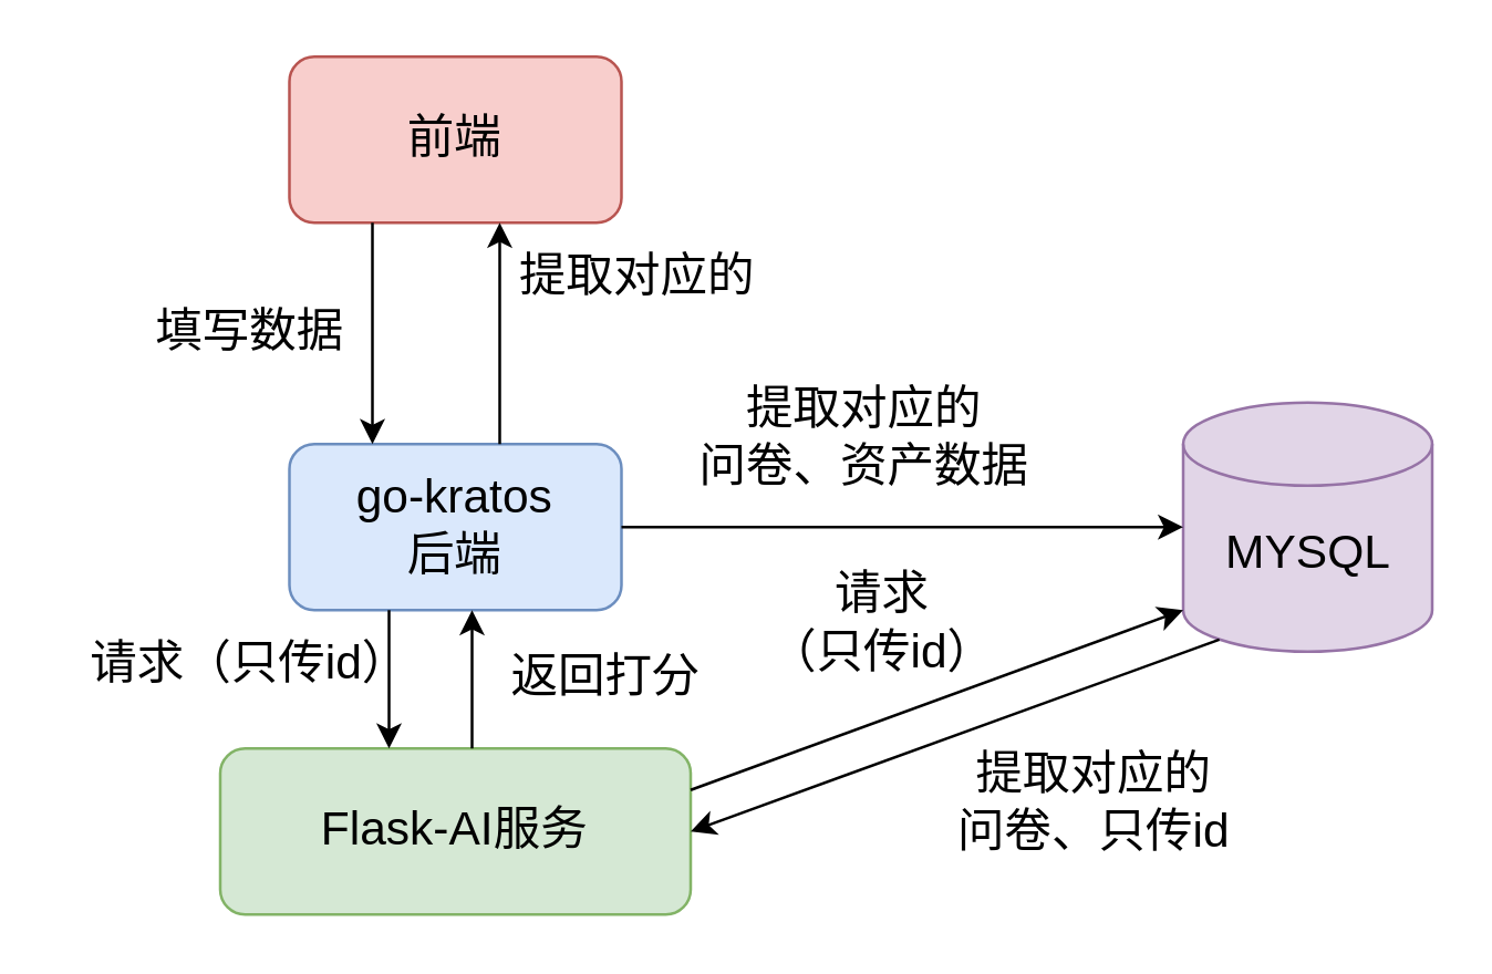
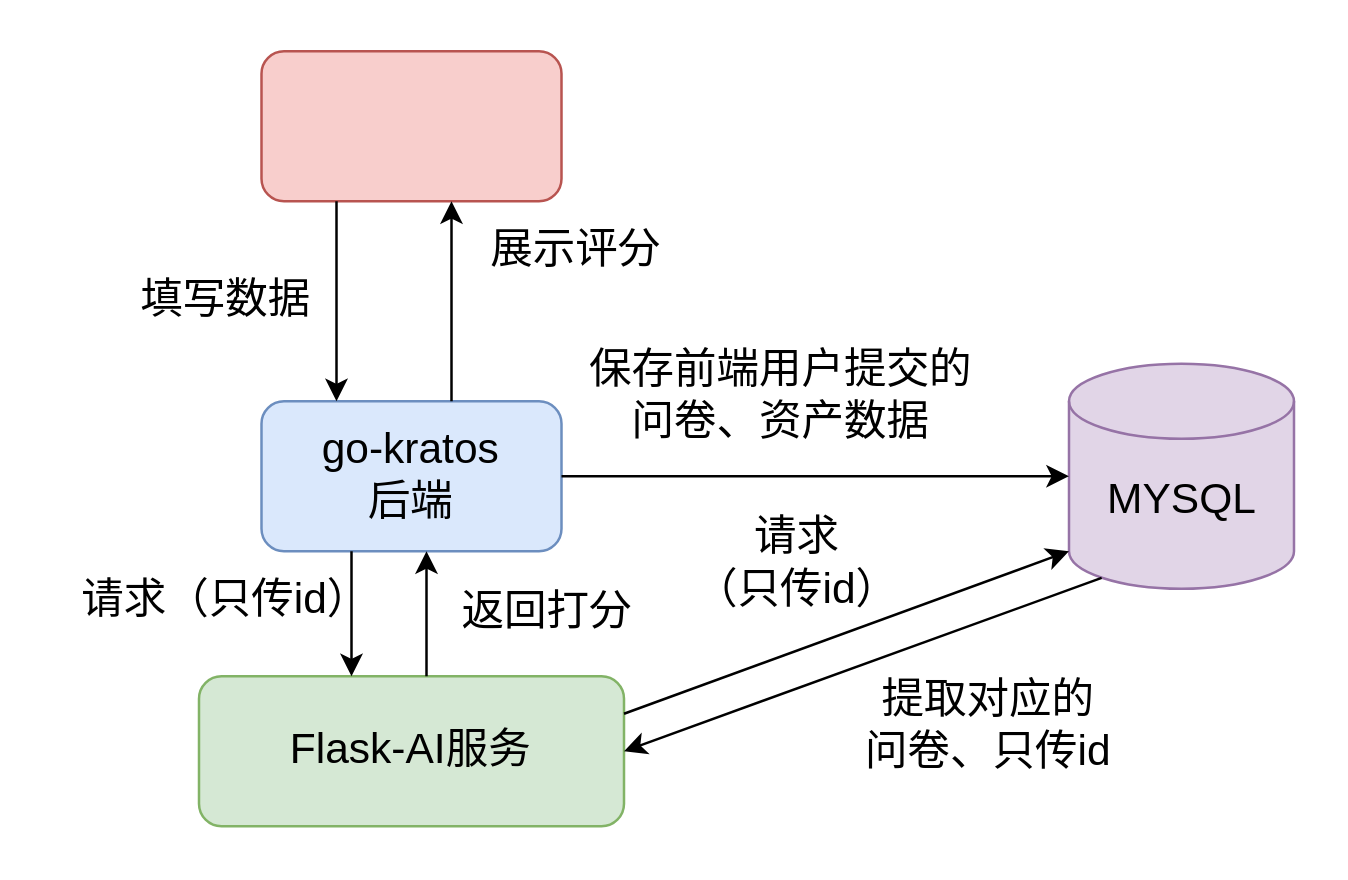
  <mxCell id="0" />
  <mxCell id="1" parent="0" />
  <mxCell id="2" value="" style="rounded=1;whiteSpace=wrap;html=1;fillColor=#f8cecc;strokeColor=#b85450;" vertex="1" parent="1"><mxGeometry x="104" y="20" width="120" height="60" as="geometry" /></mxCell>
  <mxCell id="3" value="" style="rounded=1;whiteSpace=wrap;html=1;fillColor=#dae8fc;strokeColor=#6c8ebf;" vertex="1" parent="1"><mxGeometry x="104" y="160" width="120" height="60" as="geometry" /></mxCell>
- <mxCell id="4" value="&lt;font style=&quot;font-size: 17px;&quot;&gt;前端&lt;/font&gt;" style="text;strokeColor=none;align=center;fillColor=none;html=1;verticalAlign=middle;whiteSpace=wrap;rounded=0;" vertex="1" parent="1"><mxGeometry x="134" y="35" width="60" height="30" as="geometry" /></mxCell>
  <mxCell id="5" value="&lt;font style=&quot;font-size: 17px;&quot;&gt;go-kratos&lt;br&gt;后端&lt;/font&gt;" style="text;strokeColor=none;align=center;fillColor=none;html=1;verticalAlign=middle;whiteSpace=wrap;rounded=0;" vertex="1" parent="1"><mxGeometry x="111" y="175" width="106" height="30" as="geometry" /></mxCell>
  <mxCell id="6" value="" style="rounded=1;whiteSpace=wrap;html=1;fillColor=#d5e8d4;strokeColor=#82b366;" vertex="1" parent="1"><mxGeometry x="79" y="270" width="170" height="60" as="geometry" /></mxCell>
  <mxCell id="7" value="&lt;font style=&quot;font-size: 17px;&quot;&gt;Flask-AI服务&lt;/font&gt;" style="text;strokeColor=none;align=center;fillColor=none;html=1;verticalAlign=middle;whiteSpace=wrap;rounded=0;" vertex="1" parent="1"><mxGeometry x="106" y="285" width="116" height="30" as="geometry" /></mxCell>
  <mxCell id="8" value="" style="shape=cylinder3;whiteSpace=wrap;html=1;boundedLbl=1;backgroundOutline=1;size=15;fillColor=#e1d5e7;strokeColor=#9673a6;" vertex="1" parent="1"><mxGeometry x="427" y="145" width="90" height="90" as="geometry" /></mxCell>
  <mxCell id="9" value="&lt;font style=&quot;font-size: 17px;&quot;&gt;MYSQL&lt;/font&gt;" style="text;strokeColor=none;align=center;fillColor=none;html=1;verticalAlign=middle;whiteSpace=wrap;rounded=0;" vertex="1" parent="1"><mxGeometry x="430.5" y="175" width="83" height="50" as="geometry" /></mxCell>
  <mxCell id="10" value="&lt;font style=&quot;font-size: 17px;&quot;&gt;请求（只传id）&lt;br&gt;&lt;/font&gt;" style="text;strokeColor=none;align=center;fillColor=none;html=1;verticalAlign=middle;whiteSpace=wrap;rounded=0;" vertex="1" parent="1"><mxGeometry x="20" y="225" width="140" height="30" as="geometry" /></mxCell>
  <mxCell id="11" value="&lt;font style=&quot;font-size: 17px;&quot;&gt;提取对应的&lt;br&gt;问卷、只传id&lt;br&gt;&lt;/font&gt;" style="text;strokeColor=none;align=center;fillColor=none;html=1;verticalAlign=middle;whiteSpace=wrap;rounded=0;" vertex="1" parent="1"><mxGeometry x="320" y="270" width="150" height="40" as="geometry" /></mxCell>
  <mxCell id="12" value="" style="endArrow=classic;html=1;rounded=0;exitX=1;exitY=0.5;exitDx=0;exitDy=0;entryX=0;entryY=0.5;entryDx=0;entryDy=0;entryPerimeter=0;" edge="1" parent="1" source="3" target="8"><mxGeometry width="50" height="50" relative="1" as="geometry"><mxPoint x="261" y="190" as="sourcePoint" /><mxPoint x="347" y="110" as="targetPoint" /></mxGeometry></mxCell>
  <mxCell id="13" value="" style="endArrow=classic;html=1;rounded=0;exitX=0.145;exitY=1;exitDx=0;exitDy=-4.35;exitPerimeter=0;entryX=1;entryY=0.5;entryDx=0;entryDy=0;" edge="1" parent="1" source="8" target="6"><mxGeometry width="50" height="50" relative="1" as="geometry"><mxPoint x="327" y="350" as="sourcePoint" /><mxPoint x="286" y="300" as="targetPoint" /></mxGeometry></mxCell>
- <mxCell id="14" value="&lt;font style=&quot;font-size: 17px;&quot;&gt;提取对应的&lt;br&gt;问卷、资产数据&lt;br&gt;&lt;/font&gt;" style="text;strokeColor=none;align=center;fillColor=none;html=1;verticalAlign=middle;whiteSpace=wrap;rounded=0;" vertex="1" parent="1"><mxGeometry x="217" y="130" width="190" height="55" as="geometry" /></mxCell>
+ <mxCell id="14" value="&lt;font style=&quot;font-size: 17px;&quot;&gt;保存前端用户提交的&lt;br&gt;问卷、资产数据&lt;br&gt;&lt;/font&gt;" style="text;strokeColor=none;align=center;fillColor=none;html=1;verticalAlign=middle;whiteSpace=wrap;rounded=0;" vertex="1" parent="1"><mxGeometry x="217" y="130" width="190" height="55" as="geometry" /></mxCell>
  <mxCell id="15" value="" style="endArrow=classic;html=1;rounded=0;exitX=1;exitY=0.25;exitDx=0;exitDy=0;entryX=0;entryY=1;entryDx=0;entryDy=-15;entryPerimeter=0;" edge="1" parent="1" source="6" target="8"><mxGeometry width="50" height="50" relative="1" as="geometry"><mxPoint x="286" y="270" as="sourcePoint" /><mxPoint x="317" y="410" as="targetPoint" /></mxGeometry></mxCell>
  <mxCell id="16" value="&lt;font style=&quot;font-size: 17px;&quot;&gt;请求&lt;br&gt;（只传id）&lt;br&gt;&lt;/font&gt;" style="text;strokeColor=none;align=center;fillColor=none;html=1;verticalAlign=middle;whiteSpace=wrap;rounded=0;" vertex="1" parent="1"><mxGeometry x="267" y="205" width="103" height="40" as="geometry" /></mxCell>
  <mxCell id="17" value="" style="endArrow=classic;html=1;rounded=0;" edge="1" parent="1"><mxGeometry width="50" height="50" relative="1" as="geometry"><mxPoint x="140" y="220" as="sourcePoint" /><mxPoint x="140" y="270" as="targetPoint" /></mxGeometry></mxCell>
  <mxCell id="18" value="" style="endArrow=classic;html=1;rounded=0;" edge="1" parent="1"><mxGeometry width="50" height="50" relative="1" as="geometry"><mxPoint x="170" y="270" as="sourcePoint" /><mxPoint x="170" y="220" as="targetPoint" /></mxGeometry></mxCell>
  <mxCell id="19" value="&lt;font style=&quot;font-size: 17px;&quot;&gt;返回打分&lt;br&gt;&lt;/font&gt;" style="text;strokeColor=none;align=center;fillColor=none;html=1;verticalAlign=middle;whiteSpace=wrap;rounded=0;" vertex="1" parent="1"><mxGeometry x="150" y="225" width="136.5" height="40" as="geometry" /></mxCell>
  <mxCell id="20" value="" style="endArrow=classic;html=1;rounded=0;exitX=0.25;exitY=1;exitDx=0;exitDy=0;entryX=0.25;entryY=0;entryDx=0;entryDy=0;" edge="1" parent="1" source="2" target="3"><mxGeometry width="50" height="50" relative="1" as="geometry"><mxPoint x="-10" y="160" as="sourcePoint" /><mxPoint x="40" y="110" as="targetPoint" /></mxGeometry></mxCell>
  <mxCell id="21" value="" style="endArrow=classic;html=1;rounded=0;exitX=0.25;exitY=1;exitDx=0;exitDy=0;entryX=0.25;entryY=0;entryDx=0;entryDy=0;" edge="1" parent="1"><mxGeometry width="50" height="50" relative="1" as="geometry"><mxPoint x="180" y="160" as="sourcePoint" /><mxPoint x="180" y="80" as="targetPoint" /></mxGeometry></mxCell>
  <mxCell id="22" value="&lt;font style=&quot;font-size: 17px;&quot;&gt;填写数据&lt;br&gt;&lt;/font&gt;" style="text;strokeColor=none;align=center;fillColor=none;html=1;verticalAlign=middle;whiteSpace=wrap;rounded=0;" vertex="1" parent="1"><mxGeometry x="40" y="100" width="100" height="40" as="geometry" /></mxCell>
- <mxCell id="23" value="&lt;font style=&quot;font-size: 17px;&quot;&gt;提取对应的&lt;br&gt;&lt;/font&gt;" style="text;strokeColor=none;align=center;fillColor=none;html=1;verticalAlign=middle;whiteSpace=wrap;rounded=0;" vertex="1" parent="1"><mxGeometry x="180" y="80" width="100" height="40" as="geometry" /></mxCell>
+ <mxCell id="23" value="&lt;font style=&quot;font-size: 17px;&quot;&gt;展示评分&lt;br&gt;&lt;/font&gt;" style="text;strokeColor=none;align=center;fillColor=none;html=1;verticalAlign=middle;whiteSpace=wrap;rounded=0;" vertex="1" parent="1"><mxGeometry x="180" y="80" width="100" height="40" as="geometry" /></mxCell>
